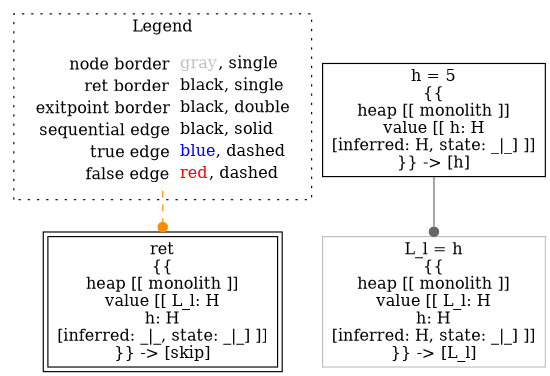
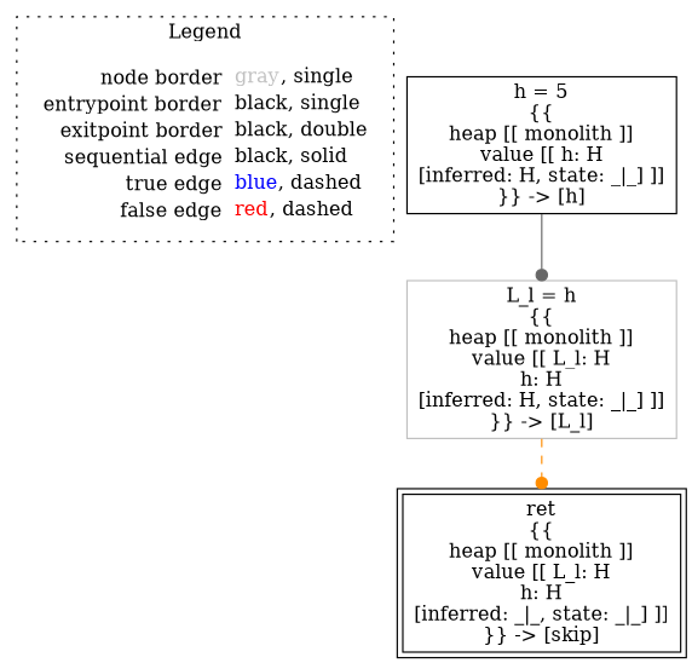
  digraph {
    node [shape=rect color=black]
    edge [arrowhead=dot]
-   n1 [label=<<table border="0" cellpadding="2" cellspacing="0" cellborder="0"><tr><td align="right">node border&nbsp;</td><td align="left"><font color="gray">gray</font>, single</td></tr><tr><td align="right">ret border&nbsp;</td><td align="left"><font color="black">black</font>, single</td></tr><tr><td align="right">exitpoint border&nbsp;</td><td align="left"><font color="black">black</font>, double</td></tr><tr><td align="right">sequential edge&nbsp;</td><td align="left"><font color="black">black</font>, solid</td></tr><tr><td align="right">true edge&nbsp;</td><td align="left"><font color="blue">blue</font>, dashed</td></tr><tr><td align="right">false edge&nbsp;</td><td align="left"><font color="red">red</font>, dashed</td></tr></table>> shape=plaintext color=""]
+   n1 [label=<<table border="0" cellpadding="2" cellspacing="0" cellborder="0"><tr><td align="right">node border&nbsp;</td><td align="left"><font color="gray">gray</font>, single</td></tr><tr><td align="right">entrypoint border&nbsp;</td><td align="left"><font color="black">black</font>, single</td></tr><tr><td align="right">exitpoint border&nbsp;</td><td align="left"><font color="black">black</font>, double</td></tr><tr><td align="right">sequential edge&nbsp;</td><td align="left"><font color="black">black</font>, solid</td></tr><tr><td align="right">true edge&nbsp;</td><td align="left"><font color="blue">blue</font>, dashed</td></tr><tr><td align="right">false edge&nbsp;</td><td align="left"><font color="red">red</font>, dashed</td></tr></table>> shape=plaintext color=""]
    n2 [label=<h = 5<BR/>{{<BR/>heap [[ monolith ]]<BR/>value [[ h: H<BR/>[inferred: H, state: _|_] ]]<BR/>}} -&gt; [h]>]
    n3 [color=gray label=<L_l = h<BR/>{{<BR/>heap [[ monolith ]]<BR/>value [[ L_l: H<BR/>h: H<BR/>[inferred: H, state: _|_] ]]<BR/>}} -&gt; [L_l]>]
    n4 [label=<ret<BR/>{{<BR/>heap [[ monolith ]]<BR/>value [[ L_l: H<BR/>h: H<BR/>[inferred: _|_, state: _|_] ]]<BR/>}} -&gt; [skip]> peripheries=2]
    subgraph cluster_1 {
      label=Legend
      style=dotted
      n1
    }
    n2 -> n3 [color=gray40 style=solid]
-   n1 -> n4 [color=darkorange style=dashed]
+   n3 -> n4 [color=darkorange style=dashed]
  }
